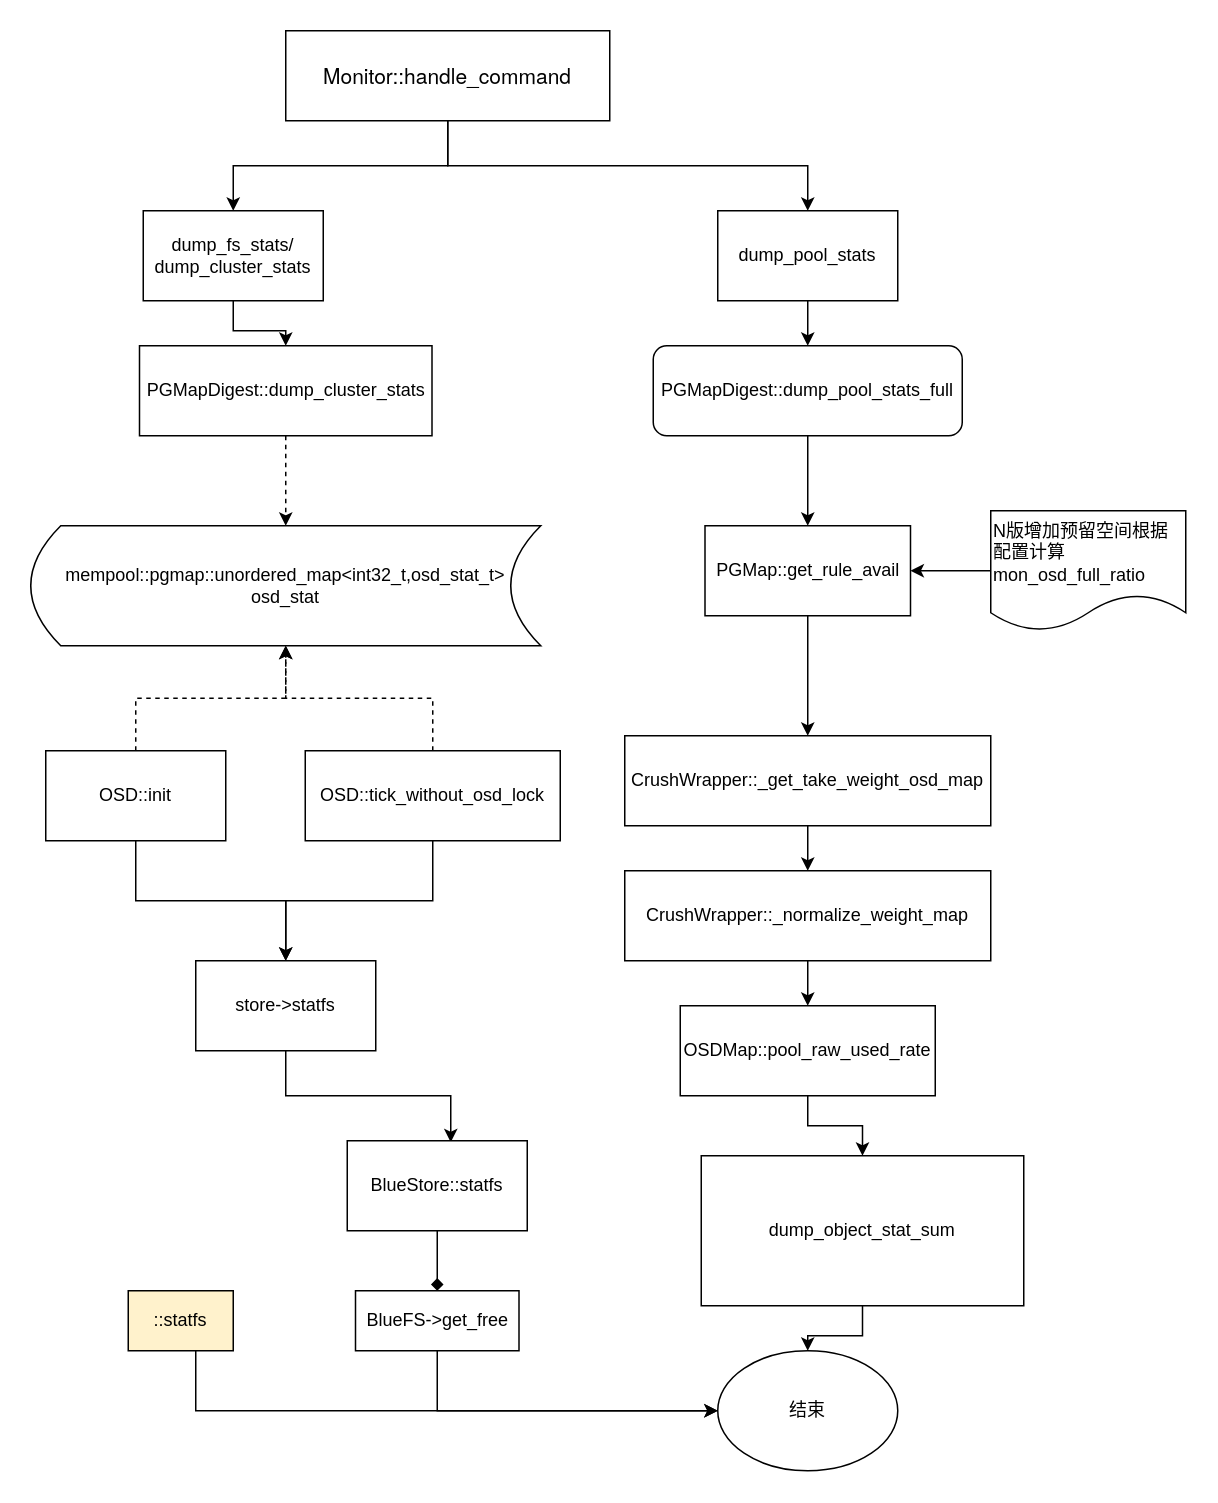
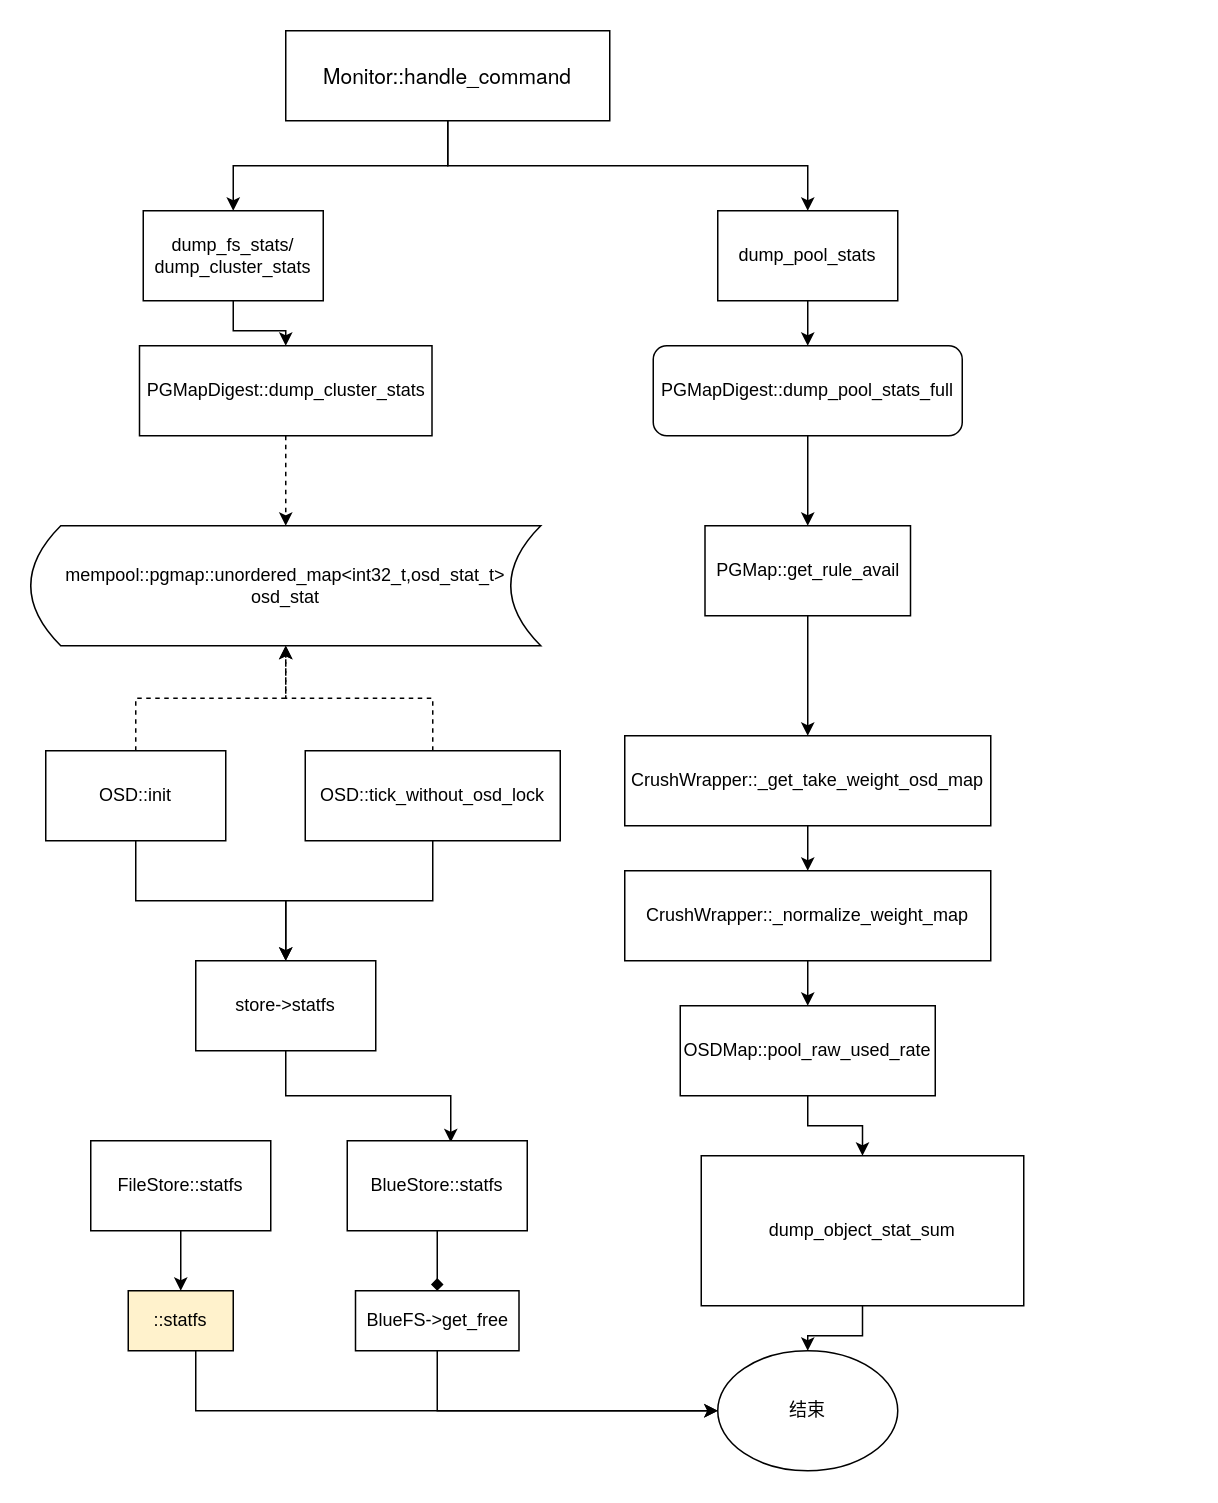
  <mxCell id="0" />
  <mxCell id="1" parent="0" />
  <mxCell id="2" value="" style="edgeStyle=orthogonalEdgeStyle;rounded=0;orthogonalLoop=1;jettySize=auto;html=1;" edge="1" parent="1" source="4" target="6"><mxGeometry relative="1" as="geometry" /></mxCell>
  <mxCell id="3" style="edgeStyle=orthogonalEdgeStyle;rounded=0;orthogonalLoop=1;jettySize=auto;html=1;exitX=0.5;exitY=1;exitDx=0;exitDy=0;entryX=0.5;entryY=0;entryDx=0;entryDy=0;" edge="1" parent="1" source="4" target="8"><mxGeometry relative="1" as="geometry" /></mxCell>
  <mxCell id="4" value="&lt;div style=&quot;text-align: left&quot;&gt;&lt;span style=&quot;font-size: 14px&quot;&gt;&lt;font face=&quot;helvetica neue, helvetica, verdana, arial, sans-serif&quot;&gt;Monitor::handle_command&lt;/font&gt;&lt;/span&gt;&lt;/div&gt;" style="whiteSpace=wrap;html=1;" vertex="1" parent="1"><mxGeometry x="190" y="20" width="216" height="60" as="geometry" /></mxCell>
  <mxCell id="5" value="" style="edgeStyle=orthogonalEdgeStyle;rounded=0;orthogonalLoop=1;jettySize=auto;html=1;" edge="1" parent="1" source="6" target="12"><mxGeometry relative="1" as="geometry" /></mxCell>
  <mxCell id="6" value="dump_fs_stats/&lt;br&gt;dump_cluster_stats" style="whiteSpace=wrap;html=1;" vertex="1" parent="1"><mxGeometry x="95" y="140" width="120" height="60" as="geometry" /></mxCell>
  <mxCell id="7" value="" style="edgeStyle=orthogonalEdgeStyle;rounded=0;orthogonalLoop=1;jettySize=auto;html=1;" edge="1" parent="1" source="8" target="10"><mxGeometry relative="1" as="geometry" /></mxCell>
  <mxCell id="8" value="dump_pool_stats" style="rounded=0;whiteSpace=wrap;html=1;" vertex="1" parent="1"><mxGeometry x="478" y="140" width="120" height="60" as="geometry" /></mxCell>
  <mxCell id="9" value="" style="edgeStyle=orthogonalEdgeStyle;rounded=0;orthogonalLoop=1;jettySize=auto;html=1;" edge="1" parent="1" source="10" target="31"><mxGeometry relative="1" as="geometry" /></mxCell>
  <mxCell id="10" value="PGMapDigest::dump_pool_stats_full" style="whiteSpace=wrap;html=1;rounded=1;" vertex="1" parent="1"><mxGeometry x="435" y="230" width="206" height="60" as="geometry" /></mxCell>
  <mxCell id="11" style="edgeStyle=orthogonalEdgeStyle;rounded=0;orthogonalLoop=1;jettySize=auto;html=1;entryX=0.5;entryY=0;entryDx=0;entryDy=0;dashed=1;" edge="1" parent="1" source="12" target="13"><mxGeometry relative="1" as="geometry" /></mxCell>
  <mxCell id="12" value="PGMapDigest::dump_cluster_stats" style="whiteSpace=wrap;html=1;" vertex="1" parent="1"><mxGeometry x="92.5" y="230" width="195" height="60" as="geometry" /></mxCell>
  <mxCell id="13" value="mempool::pgmap::unordered_map&amp;lt;int32_t,osd_stat_t&amp;gt; osd_stat" style="shape=dataStorage;whiteSpace=wrap;html=1;fixedSize=1;" vertex="1" parent="1"><mxGeometry x="20" y="350" width="340" height="80" as="geometry" /></mxCell>
  <mxCell id="14" style="edgeStyle=orthogonalEdgeStyle;rounded=0;orthogonalLoop=1;jettySize=auto;html=1;exitX=0.5;exitY=0;exitDx=0;exitDy=0;entryX=0.5;entryY=1;entryDx=0;entryDy=0;dashed=1;" edge="1" parent="1" source="16" target="13"><mxGeometry relative="1" as="geometry" /></mxCell>
  <mxCell id="15" value="" style="edgeStyle=orthogonalEdgeStyle;rounded=0;orthogonalLoop=1;jettySize=auto;html=1;" edge="1" parent="1" source="16" target="21"><mxGeometry relative="1" as="geometry" /></mxCell>
  <mxCell id="16" value="OSD::init" style="whiteSpace=wrap;html=1;" vertex="1" parent="1"><mxGeometry x="30" y="500" width="120" height="60" as="geometry" /></mxCell>
  <mxCell id="17" style="edgeStyle=orthogonalEdgeStyle;rounded=0;orthogonalLoop=1;jettySize=auto;html=1;exitX=0.5;exitY=0;exitDx=0;exitDy=0;entryX=0.5;entryY=1;entryDx=0;entryDy=0;dashed=1;" edge="1" parent="1" source="19" target="13"><mxGeometry relative="1" as="geometry"><mxPoint x="190" y="440" as="targetPoint" /></mxGeometry></mxCell>
  <mxCell id="18" style="edgeStyle=orthogonalEdgeStyle;rounded=0;orthogonalLoop=1;jettySize=auto;html=1;exitX=0.5;exitY=1;exitDx=0;exitDy=0;entryX=0.5;entryY=0;entryDx=0;entryDy=0;" edge="1" parent="1" source="19" target="21"><mxGeometry relative="1" as="geometry"><mxPoint x="90" y="640" as="targetPoint" /></mxGeometry></mxCell>
  <mxCell id="19" value="OSD::tick_without_osd_lock" style="whiteSpace=wrap;html=1;" vertex="1" parent="1"><mxGeometry x="203" y="500" width="170" height="60" as="geometry" /></mxCell>
  <mxCell id="20" style="edgeStyle=orthogonalEdgeStyle;rounded=0;orthogonalLoop=1;jettySize=auto;html=1;exitX=0.5;exitY=1;exitDx=0;exitDy=0;entryX=0.575;entryY=0.017;entryDx=0;entryDy=0;entryPerimeter=0;" edge="1" parent="1" source="21" target="25"><mxGeometry relative="1" as="geometry" /></mxCell>
  <mxCell id="21" value="store-&amp;gt;statfs" style="whiteSpace=wrap;html=1;" vertex="1" parent="1"><mxGeometry x="130" y="640" width="120" height="60" as="geometry" /></mxCell>
+ <mxCell id="22" value="" style="edgeStyle=orthogonalEdgeStyle;rounded=0;orthogonalLoop=1;jettySize=auto;html=1;" edge="1" parent="1" source="23" target="27"><mxGeometry relative="1" as="geometry" /></mxCell>
+ <mxCell id="23" value="FileStore::statfs" style="whiteSpace=wrap;html=1;" vertex="1" parent="1"><mxGeometry x="60" y="760" width="120" height="60" as="geometry" /></mxCell>
  <mxCell id="24" value="" style="edgeStyle=orthogonalEdgeStyle;rounded=0;orthogonalLoop=1;jettySize=auto;html=1;endArrow=diamond;" edge="1" parent="1" source="25" target="29"><mxGeometry relative="1" as="geometry" /></mxCell>
  <mxCell id="25" value="BlueStore::statfs" style="whiteSpace=wrap;html=1;" vertex="1" parent="1"><mxGeometry x="231" y="760" width="120" height="60" as="geometry" /></mxCell>
  <mxCell id="26" style="edgeStyle=orthogonalEdgeStyle;rounded=0;orthogonalLoop=1;jettySize=auto;html=1;" edge="1" parent="1" source="27" target="42"><mxGeometry relative="1" as="geometry"><Array as="points"><mxPoint x="130" y="940" /></Array></mxGeometry></mxCell>
  <mxCell id="27" value="::statfs" style="whiteSpace=wrap;html=1;fillColor=#fff2cc;" vertex="1" parent="1"><mxGeometry x="85" y="860" width="70" height="40" as="geometry" /></mxCell>
  <mxCell id="28" style="edgeStyle=orthogonalEdgeStyle;rounded=0;orthogonalLoop=1;jettySize=auto;html=1;exitX=0.5;exitY=1;exitDx=0;exitDy=0;entryX=0;entryY=0.5;entryDx=0;entryDy=0;" edge="1" parent="1" source="29" target="42"><mxGeometry relative="1" as="geometry" /></mxCell>
  <mxCell id="29" value="BlueFS-&amp;gt;get_free" style="whiteSpace=wrap;html=1;" vertex="1" parent="1"><mxGeometry x="236.5" y="860" width="109" height="40" as="geometry" /></mxCell>
  <mxCell id="30" value="" style="edgeStyle=orthogonalEdgeStyle;rounded=0;orthogonalLoop=1;jettySize=auto;html=1;" edge="1" parent="1" source="31" target="33"><mxGeometry relative="1" as="geometry" /></mxCell>
  <mxCell id="31" value="PGMap::get_rule_avail" style="whiteSpace=wrap;html=1;rounded=0;" vertex="1" parent="1"><mxGeometry x="469.5" y="350" width="137" height="60" as="geometry" /></mxCell>
  <mxCell id="32" value="" style="edgeStyle=orthogonalEdgeStyle;rounded=0;orthogonalLoop=1;jettySize=auto;html=1;" edge="1" parent="1" source="33" target="35"><mxGeometry relative="1" as="geometry" /></mxCell>
  <mxCell id="33" value="CrushWrapper::_get_take_weight_osd_map" style="whiteSpace=wrap;html=1;rounded=0;" vertex="1" parent="1"><mxGeometry x="416" y="490" width="244" height="60" as="geometry" /></mxCell>
  <mxCell id="34" value="" style="edgeStyle=orthogonalEdgeStyle;rounded=0;orthogonalLoop=1;jettySize=auto;html=1;" edge="1" parent="1" source="35" target="39"><mxGeometry relative="1" as="geometry" /></mxCell>
  <mxCell id="35" value="CrushWrapper::_normalize_weight_map" style="whiteSpace=wrap;html=1;rounded=0;" vertex="1" parent="1"><mxGeometry x="416" y="580" width="244" height="60" as="geometry" /></mxCell>
- <mxCell id="36" style="edgeStyle=orthogonalEdgeStyle;rounded=0;orthogonalLoop=1;jettySize=auto;html=1;entryX=1;entryY=0.5;entryDx=0;entryDy=0;" edge="1" parent="1" source="37" target="31"><mxGeometry relative="1" as="geometry" /></mxCell>
- <mxCell id="37" value="N版增加预留空间根据配置计算mon_osd_full_ratio" style="shape=document;whiteSpace=wrap;html=1;boundedLbl=1;align=left;" vertex="1" parent="1"><mxGeometry x="660" y="340" width="130" height="80" as="geometry" /></mxCell>
  <mxCell id="38" value="" style="edgeStyle=orthogonalEdgeStyle;rounded=0;orthogonalLoop=1;jettySize=auto;html=1;" edge="1" parent="1" source="39" target="41"><mxGeometry relative="1" as="geometry" /></mxCell>
  <mxCell id="39" value="OSDMap::pool_raw_used_rate" style="whiteSpace=wrap;html=1;rounded=0;" vertex="1" parent="1"><mxGeometry x="453" y="670" width="170" height="60" as="geometry" /></mxCell>
  <mxCell id="40" value="" style="edgeStyle=orthogonalEdgeStyle;rounded=0;orthogonalLoop=1;jettySize=auto;html=1;" edge="1" parent="1" source="41" target="42"><mxGeometry relative="1" as="geometry" /></mxCell>
  <mxCell id="41" value="dump_object_stat_sum" style="whiteSpace=wrap;html=1;rounded=0;" vertex="1" parent="1"><mxGeometry x="467" y="770" width="215" height="100" as="geometry" /></mxCell>
  <mxCell id="42" value="结束" style="ellipse;whiteSpace=wrap;html=1;rounded=0;" vertex="1" parent="1"><mxGeometry x="478" y="900" width="120" height="80" as="geometry" /></mxCell>
